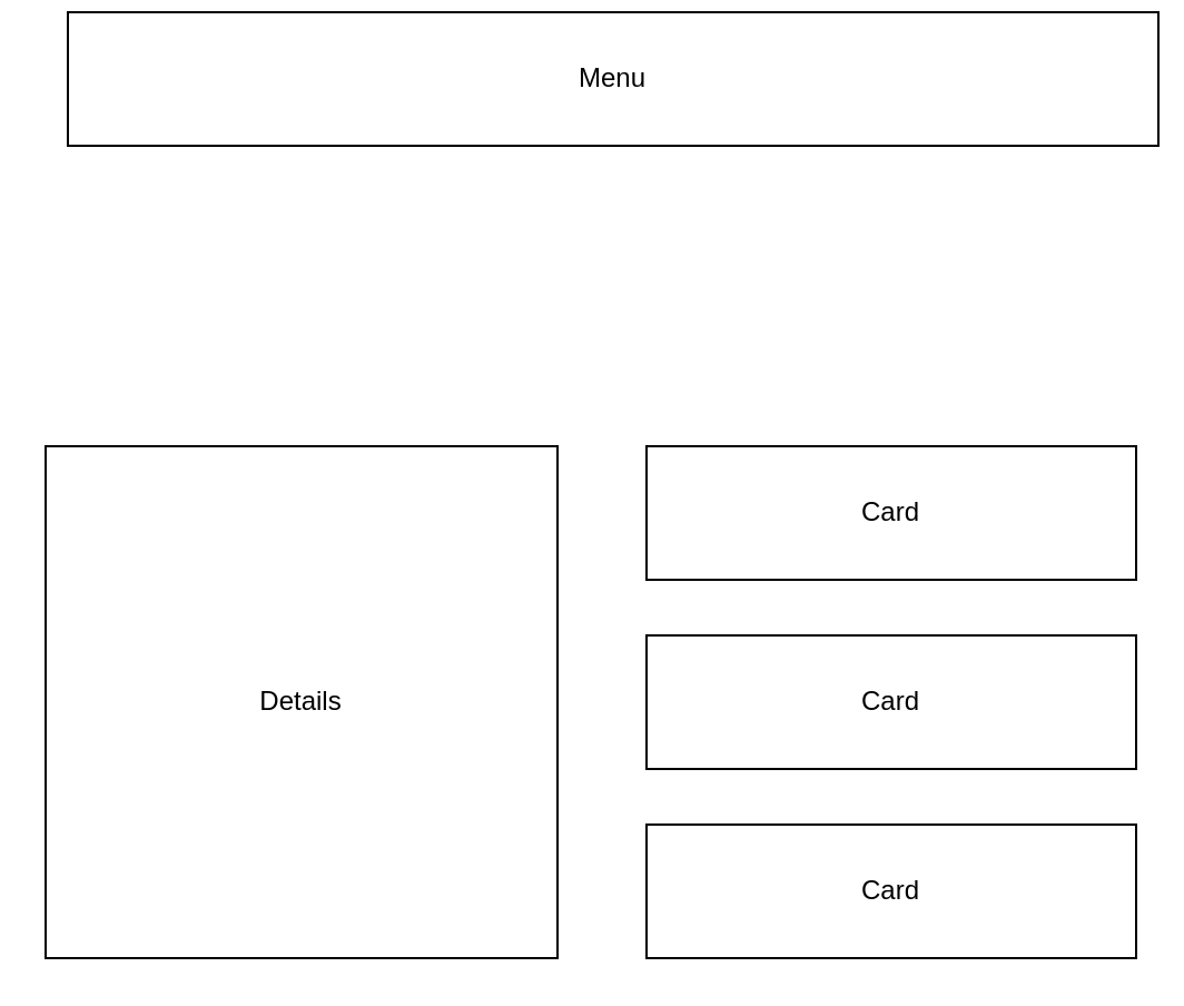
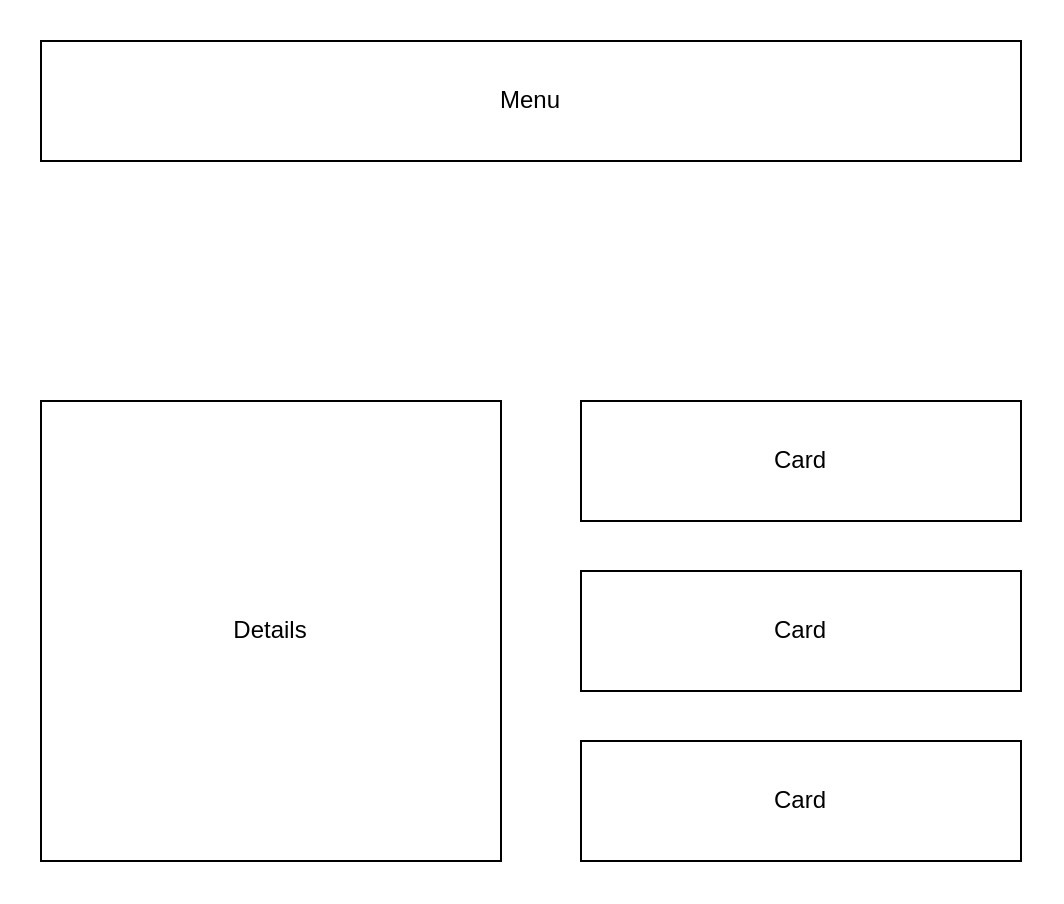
  <mxCell id="0" />
  <mxCell id="1" parent="0" />
- <mxCell id="2" value="Menu" style="rounded=0;whiteSpace=wrap;html=1;" vertex="1" parent="1"><mxGeometry x="30" y="5" width="490" height="60" as="geometry" /></mxCell>
+ <mxCell id="2" value="Menu" style="rounded=0;whiteSpace=wrap;html=1;" vertex="1" parent="1"><mxGeometry x="20" y="20" width="490" height="60" as="geometry" /></mxCell>
  <mxCell id="3" value="Details" style="whiteSpace=wrap;html=1;aspect=fixed;" vertex="1" parent="1"><mxGeometry x="20" y="200" width="230" height="230" as="geometry" /></mxCell>
  <mxCell id="4" value="Card" style="rounded=0;whiteSpace=wrap;html=1;" vertex="1" parent="1"><mxGeometry x="290" y="200" width="220" height="60" as="geometry" /></mxCell>
  <mxCell id="5" value="Card" style="rounded=0;whiteSpace=wrap;html=1;" vertex="1" parent="1"><mxGeometry x="290" y="285" width="220" height="60" as="geometry" /></mxCell>
  <mxCell id="6" value="Card" style="rounded=0;whiteSpace=wrap;html=1;" vertex="1" parent="1"><mxGeometry x="290" y="370" width="220" height="60" as="geometry" /></mxCell>
